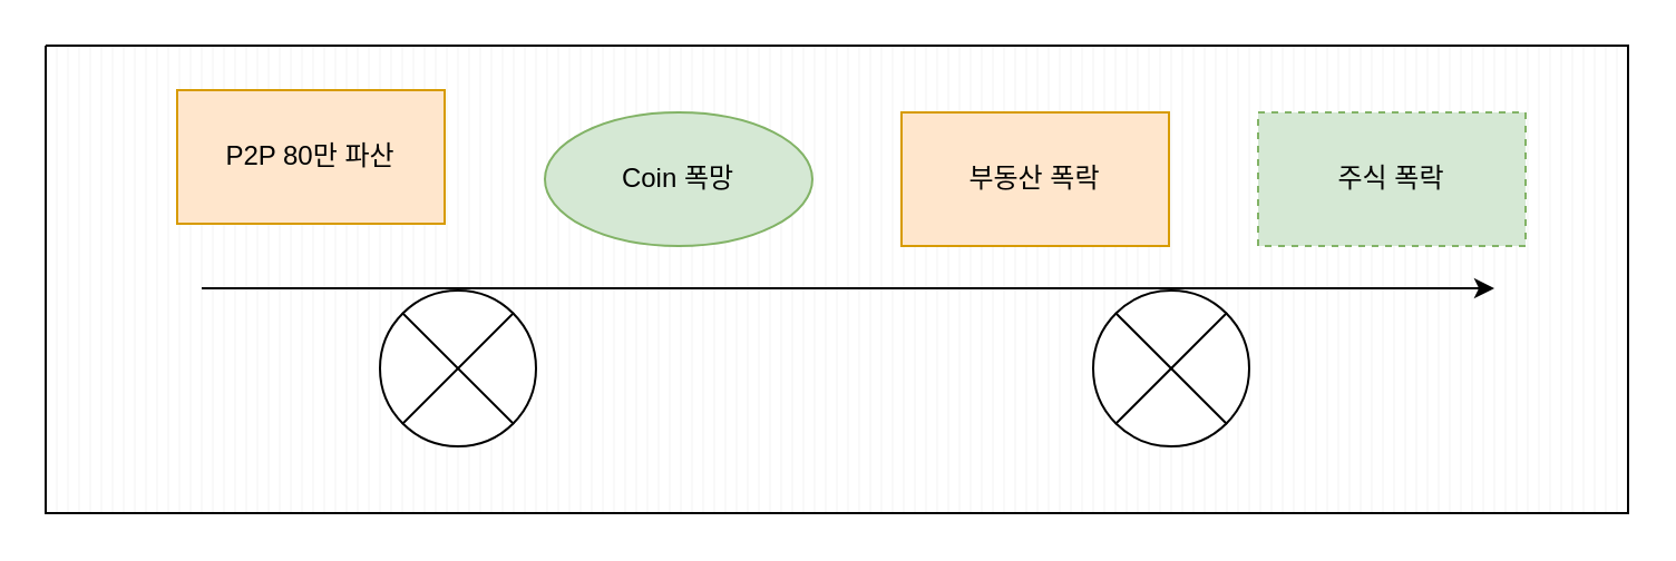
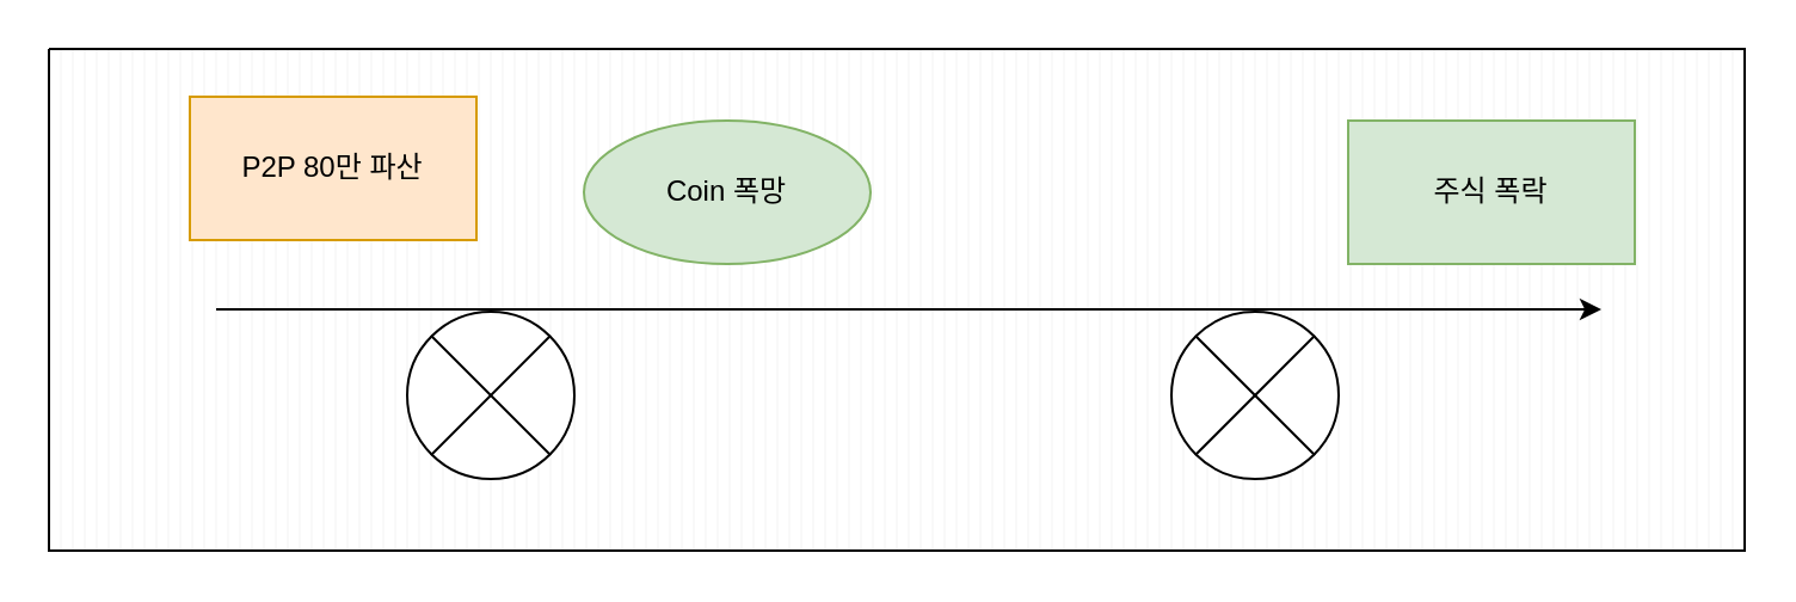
  <mxCell id="0" />
  <mxCell id="1" parent="0" />
  <mxCell id="2" value="" style="verticalLabelPosition=bottom;verticalAlign=top;html=1;shape=mxgraph.basic.patternFillRect;fillStyle=vert;step=5;fillStrokeWidth=0.2;fillStrokeColor=#dddddd;" vertex="1" parent="1"><mxGeometry x="20" y="20" width="710" height="210" as="geometry" /></mxCell>
  <mxCell id="3" value="" style="endArrow=classic;html=1;" edge="1" parent="1"><mxGeometry width="50" height="50" relative="1" as="geometry"><mxPoint x="90" y="129" as="sourcePoint" /><mxPoint x="670" y="129" as="targetPoint" /></mxGeometry></mxCell>
  <mxCell id="4" value="P2P 80만 파산" style="rounded=0;whiteSpace=wrap;html=1;fillColor=#ffe6cc;strokeColor=#d79b00;" vertex="1" parent="1"><mxGeometry x="79" y="40" width="120" height="60" as="geometry" /></mxCell>
  <mxCell id="5" value="Coin 폭망" style="ellipse;whiteSpace=wrap;html=1;fillColor=#d5e8d4;strokeColor=#82b366;" vertex="1" parent="1"><mxGeometry x="244" y="50" width="120" height="60" as="geometry" /></mxCell>
- <mxCell id="6" value="부동산 폭락" style="rounded=0;whiteSpace=wrap;html=1;fillColor=#ffe6cc;strokeColor=#d79b00;" vertex="1" parent="1"><mxGeometry x="404" y="50" width="120" height="60" as="geometry" /></mxCell>
  <mxCell id="7" value="" style="verticalLabelPosition=bottom;verticalAlign=top;html=1;shape=mxgraph.flowchart.or;" vertex="1" parent="1"><mxGeometry x="170" y="130" width="70" height="70" as="geometry" /></mxCell>
  <mxCell id="8" value="" style="verticalLabelPosition=bottom;verticalAlign=top;html=1;shape=mxgraph.flowchart.or;" vertex="1" parent="1"><mxGeometry x="490" y="130" width="70" height="70" as="geometry" /></mxCell>
- <mxCell id="9" value="주식 폭락" style="rounded=0;whiteSpace=wrap;html=1;fillColor=#d5e8d4;strokeColor=#82b366;dashed=1;" vertex="1" parent="1"><mxGeometry x="564" y="50" width="120" height="60" as="geometry" /></mxCell>
+ <mxCell id="9" value="주식 폭락" style="rounded=0;whiteSpace=wrap;html=1;fillColor=#d5e8d4;strokeColor=#82b366;" vertex="1" parent="1"><mxGeometry x="564" y="50" width="120" height="60" as="geometry" /></mxCell>
